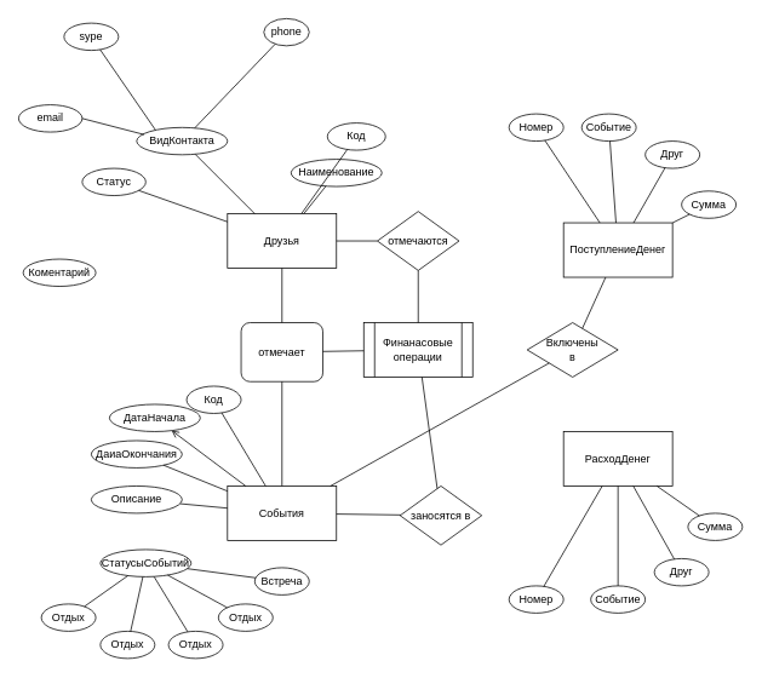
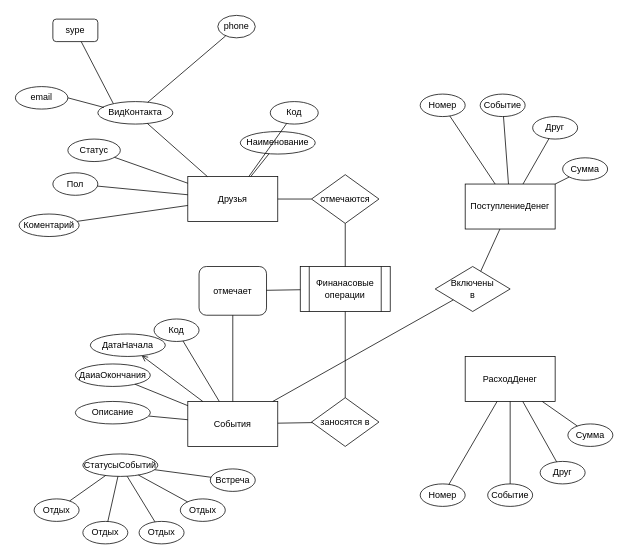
  <mxCell id="0" />
  <mxCell id="1" parent="0" />
  <mxCell id="2" value="Код" style="ellipse;whiteSpace=wrap;html=1;" vertex="1" parent="1"><mxGeometry x="360" y="135" width="64" height="30" as="geometry" /></mxCell>
  <mxCell id="3" value="Друзья" style="rounded=0;whiteSpace=wrap;html=1;" vertex="1" parent="1"><mxGeometry x="250" y="235" width="120" height="60" as="geometry" /></mxCell>
  <mxCell id="4" value="Финанасовые операции" style="shape=process;whiteSpace=wrap;html=1;backgroundOutline=1;" vertex="1" parent="1"><mxGeometry x="400" y="355" width="120" height="60" as="geometry" /></mxCell>
  <mxCell id="5" value="События" style="rounded=0;whiteSpace=wrap;html=1;" vertex="1" parent="1"><mxGeometry x="250" y="535" width="120" height="60" as="geometry" /></mxCell>
  <mxCell id="6" value="ПоступлениеДенег" style="rounded=0;whiteSpace=wrap;html=1;" vertex="1" parent="1"><mxGeometry x="620" y="245" width="120" height="60" as="geometry" /></mxCell>
  <mxCell id="7" value="РасходДенег" style="rounded=0;whiteSpace=wrap;html=1;" vertex="1" parent="1"><mxGeometry x="620" y="475" width="120" height="60" as="geometry" /></mxCell>
  <mxCell id="8" value="Включены &lt;br&gt;в" style="rhombus;whiteSpace=wrap;html=1;" vertex="1" parent="1"><mxGeometry x="580" y="355" width="100" height="60" as="geometry" /></mxCell>
  <mxCell id="9" value="" style="endArrow=none;html=1;rounded=0;" edge="1" parent="1" source="8" target="6"><mxGeometry width="50" height="50" relative="1" as="geometry"><mxPoint x="620" y="355" as="sourcePoint" /><mxPoint x="620" y="255" as="targetPoint" /></mxGeometry></mxCell>
  <mxCell id="10" value="отмечаются" style="rhombus;whiteSpace=wrap;html=1;" vertex="1" parent="1"><mxGeometry x="415" y="232.5" width="90" height="65" as="geometry" /></mxCell>
- <mxCell id="11" value="заносятся в" style="rhombus;whiteSpace=wrap;html=1;" vertex="1" parent="1"><mxGeometry x="440" y="535" width="90" height="65" as="geometry" /></mxCell>
+ <mxCell id="11" value="заносятся в" style="rhombus;whiteSpace=wrap;html=1;" vertex="1" parent="1"><mxGeometry x="415" y="530" width="90" height="65" as="geometry" /></mxCell>
  <mxCell id="12" value="Наименование" style="ellipse;whiteSpace=wrap;html=1;" vertex="1" parent="1"><mxGeometry x="320" y="175" width="100" height="30" as="geometry" /></mxCell>
- <mxCell id="13" value="ВидКонтакта" style="ellipse;whiteSpace=wrap;html=1;" vertex="1" parent="1"><mxGeometry x="150" y="140" width="100" height="30" as="geometry" /></mxCell>
+ <mxCell id="13" value="ВидКонтакта" style="ellipse;whiteSpace=wrap;html=1;" vertex="1" parent="1"><mxGeometry x="130" y="135" width="100" height="30" as="geometry" /></mxCell>
  <mxCell id="14" value="Статус" style="ellipse;whiteSpace=wrap;html=1;rounded=0;" vertex="1" parent="1"><mxGeometry x="90" y="185" width="70" height="30" as="geometry" /></mxCell>
+ <mxCell id="15" value="Пол" style="ellipse;whiteSpace=wrap;html=1;rounded=0;" vertex="1" parent="1"><mxGeometry x="70" y="230" width="60" height="30" as="geometry" /></mxCell>
+ <mxCell id="16" value="" style="endArrow=none;html=1;rounded=0;strokeWidth=1;" edge="1" parent="1" source="15" target="3"><mxGeometry width="50" height="50" relative="1" as="geometry"><mxPoint x="180" y="335" as="sourcePoint" /><mxPoint x="230" y="285" as="targetPoint" /></mxGeometry></mxCell>
  <mxCell id="17" value="" style="endArrow=none;html=1;rounded=0;strokeWidth=1;" edge="1" parent="1" source="14" target="3"><mxGeometry width="50" height="50" relative="1" as="geometry"><mxPoint x="100" y="355" as="sourcePoint" /><mxPoint x="150" y="305" as="targetPoint" /></mxGeometry></mxCell>
  <mxCell id="18" value="" style="endArrow=none;html=1;rounded=0;strokeWidth=1;entryX=1;entryY=0.5;entryDx=0;entryDy=0;exitX=0.082;exitY=0.26;exitDx=0;exitDy=0;exitPerimeter=0;" edge="1" parent="1" source="13" target="23"><mxGeometry width="50" height="50" relative="1" as="geometry"><mxPoint x="150" y="135" as="sourcePoint" /><mxPoint x="205" y="65" as="targetPoint" /></mxGeometry></mxCell>
  <mxCell id="19" value="" style="endArrow=none;html=1;rounded=0;strokeWidth=1;" edge="1" parent="1" source="13" target="3"><mxGeometry width="50" height="50" relative="1" as="geometry"><mxPoint x="160" y="365" as="sourcePoint" /><mxPoint x="210" y="315" as="targetPoint" /></mxGeometry></mxCell>
  <mxCell id="20" value="" style="endArrow=none;html=1;rounded=0;strokeWidth=1;" edge="1" parent="1" source="12" target="3"><mxGeometry width="50" height="50" relative="1" as="geometry"><mxPoint x="170" y="375" as="sourcePoint" /><mxPoint x="220" y="325" as="targetPoint" /></mxGeometry></mxCell>
  <mxCell id="21" value="" style="endArrow=none;html=1;rounded=0;strokeWidth=1;" edge="1" parent="1" source="3" target="2"><mxGeometry width="50" height="50" relative="1" as="geometry"><mxPoint x="180" y="385" as="sourcePoint" /><mxPoint x="230" y="335" as="targetPoint" /></mxGeometry></mxCell>
  <mxCell id="22" value="ДатаНачала" style="ellipse;whiteSpace=wrap;html=1;" vertex="1" parent="1"><mxGeometry x="120" y="445" width="100" height="30" as="geometry" /></mxCell>
  <mxCell id="23" value="email" style="ellipse;whiteSpace=wrap;html=1;" vertex="1" parent="1"><mxGeometry x="20" y="115" width="70" height="30" as="geometry" /></mxCell>
- <mxCell id="24" value="sype" style="ellipse;whiteSpace=wrap;html=1;" vertex="1" parent="1"><mxGeometry x="70" y="25" width="60" height="30" as="geometry" /></mxCell>
+ <mxCell id="24" value="sype" style="whiteSpace=wrap;html=1;rounded=1;" vertex="1" parent="1"><mxGeometry x="70" y="25" width="60" height="30" as="geometry" /></mxCell>
  <mxCell id="25" value="phone" style="ellipse;whiteSpace=wrap;html=1;" vertex="1" parent="1"><mxGeometry x="290" y="20" width="50" height="30" as="geometry" /></mxCell>
  <mxCell id="26" value="" style="endArrow=none;html=1;rounded=0;strokeWidth=1;exitX=0.206;exitY=0.087;exitDx=0;exitDy=0;exitPerimeter=0;" edge="1" parent="1" source="13" target="24"><mxGeometry width="50" height="50" relative="1" as="geometry"><mxPoint x="146.528" y="95.005" as="sourcePoint" /><mxPoint x="103.475" y="46.075" as="targetPoint" /></mxGeometry></mxCell>
  <mxCell id="27" value="" style="endArrow=none;html=1;rounded=0;strokeWidth=1;" edge="1" parent="1" source="13" target="25"><mxGeometry width="50" height="50" relative="1" as="geometry"><mxPoint x="184.408" y="179.465" as="sourcePoint" /><mxPoint x="141.355" y="130.535" as="targetPoint" /></mxGeometry></mxCell>
  <mxCell id="28" value="" style="endArrow=none;html=1;rounded=0;strokeWidth=1;" edge="1" parent="1" source="5" target="11"><mxGeometry width="50" height="50" relative="1" as="geometry"><mxPoint x="410" y="505" as="sourcePoint" /><mxPoint x="460" y="455" as="targetPoint" /></mxGeometry></mxCell>
  <mxCell id="29" value="" style="endArrow=none;html=1;rounded=0;strokeWidth=1;" edge="1" parent="1" source="3" target="10"><mxGeometry width="50" height="50" relative="1" as="geometry"><mxPoint x="440" y="375" as="sourcePoint" /><mxPoint x="490" y="325" as="targetPoint" /></mxGeometry></mxCell>
  <mxCell id="30" value="" style="endArrow=none;html=1;rounded=0;strokeWidth=1;" edge="1" parent="1" source="11" target="4"><mxGeometry width="50" height="50" relative="1" as="geometry"><mxPoint x="310" y="495" as="sourcePoint" /><mxPoint x="360" y="445" as="targetPoint" /></mxGeometry></mxCell>
  <mxCell id="31" value="ДаиаОкончания" style="ellipse;whiteSpace=wrap;html=1;" vertex="1" parent="1"><mxGeometry x="100" y="485" width="100" height="30" as="geometry" /></mxCell>
  <mxCell id="32" value="Описание" style="ellipse;whiteSpace=wrap;html=1;" vertex="1" parent="1"><mxGeometry x="100" y="535" width="100" height="30" as="geometry" /></mxCell>
  <mxCell id="33" value="СтатусыСобытий" style="ellipse;whiteSpace=wrap;html=1;" vertex="1" parent="1"><mxGeometry x="110" y="605" width="100" height="30" as="geometry" /></mxCell>
  <mxCell id="34" value="" style="endArrow=open;html=1;rounded=0;strokeWidth=1;" edge="1" parent="1" source="5" target="22"><mxGeometry width="50" height="50" relative="1" as="geometry"><mxPoint x="210" y="565" as="sourcePoint" /><mxPoint x="260" y="515" as="targetPoint" /></mxGeometry></mxCell>
  <mxCell id="35" value="" style="endArrow=none;html=1;rounded=0;strokeWidth=1;" edge="1" parent="1" source="5" target="31"><mxGeometry width="50" height="50" relative="1" as="geometry"><mxPoint x="320" y="545" as="sourcePoint" /><mxPoint x="320" y="505" as="targetPoint" /></mxGeometry></mxCell>
  <mxCell id="36" value="" style="endArrow=none;html=1;rounded=0;strokeWidth=1;" edge="1" parent="1" source="5" target="32"><mxGeometry width="50" height="50" relative="1" as="geometry"><mxPoint x="330" y="555" as="sourcePoint" /><mxPoint x="330" y="515" as="targetPoint" /></mxGeometry></mxCell>
  <mxCell id="37" value="" style="endArrow=none;html=1;rounded=0;strokeWidth=1;" edge="1" parent="1" source="5" target="8"><mxGeometry width="50" height="50" relative="1" as="geometry"><mxPoint x="340" y="565" as="sourcePoint" /><mxPoint x="340" y="525" as="targetPoint" /></mxGeometry></mxCell>
  <mxCell id="38" value="Встреча" style="ellipse;whiteSpace=wrap;html=1;" vertex="1" parent="1"><mxGeometry x="280" y="625" width="60" height="30" as="geometry" /></mxCell>
  <mxCell id="39" value="Отдых" style="ellipse;whiteSpace=wrap;html=1;" vertex="1" parent="1"><mxGeometry x="240" y="665" width="60" height="30" as="geometry" /></mxCell>
  <mxCell id="40" value="Отдых" style="ellipse;whiteSpace=wrap;html=1;" vertex="1" parent="1"><mxGeometry x="185" y="695" width="60" height="30" as="geometry" /></mxCell>
  <mxCell id="41" value="Коментарий" style="ellipse;whiteSpace=wrap;html=1;rounded=0;" vertex="1" parent="1"><mxGeometry x="25" y="285" width="80" height="30" as="geometry" /></mxCell>
+ <mxCell id="42" value="" style="endArrow=none;html=1;rounded=0;strokeWidth=1;" edge="1" parent="1" source="41" target="3"><mxGeometry width="50" height="50" relative="1" as="geometry"><mxPoint x="350" y="615" as="sourcePoint" /><mxPoint x="350" y="575" as="targetPoint" /></mxGeometry></mxCell>
  <mxCell id="43" value="Отдых" style="ellipse;whiteSpace=wrap;html=1;" vertex="1" parent="1"><mxGeometry x="110" y="695" width="60" height="30" as="geometry" /></mxCell>
  <mxCell id="44" value="Отдых" style="ellipse;whiteSpace=wrap;html=1;" vertex="1" parent="1"><mxGeometry x="45" y="665" width="60" height="30" as="geometry" /></mxCell>
  <mxCell id="45" value="" style="endArrow=none;html=1;rounded=0;strokeWidth=1;" edge="1" parent="1" source="33" target="38"><mxGeometry width="50" height="50" relative="1" as="geometry"><mxPoint x="360" y="585" as="sourcePoint" /><mxPoint x="360" y="545" as="targetPoint" /></mxGeometry></mxCell>
  <mxCell id="46" value="" style="endArrow=none;html=1;rounded=0;strokeWidth=1;" edge="1" parent="1" source="39" target="33"><mxGeometry width="50" height="50" relative="1" as="geometry"><mxPoint x="380" y="605" as="sourcePoint" /><mxPoint x="380" y="565" as="targetPoint" /></mxGeometry></mxCell>
  <mxCell id="47" value="" style="endArrow=none;html=1;rounded=0;strokeWidth=1;" edge="1" parent="1" source="33" target="40"><mxGeometry width="50" height="50" relative="1" as="geometry"><mxPoint x="390" y="615" as="sourcePoint" /><mxPoint x="390" y="575" as="targetPoint" /></mxGeometry></mxCell>
  <mxCell id="48" value="" style="endArrow=none;html=1;rounded=0;strokeWidth=1;" edge="1" parent="1" source="33" target="43"><mxGeometry width="50" height="50" relative="1" as="geometry"><mxPoint x="179.048" y="644.752" as="sourcePoint" /><mxPoint x="216.233" y="705.655" as="targetPoint" /></mxGeometry></mxCell>
  <mxCell id="49" value="" style="endArrow=none;html=1;rounded=0;strokeWidth=1;" edge="1" parent="1" source="33" target="44"><mxGeometry width="50" height="50" relative="1" as="geometry"><mxPoint x="189.048" y="654.752" as="sourcePoint" /><mxPoint x="226.233" y="715.655" as="targetPoint" /></mxGeometry></mxCell>
  <mxCell id="50" value="отмечает" style="whiteSpace=wrap;html=1;rounded=1;" vertex="1" parent="1"><mxGeometry x="265" y="355" width="90" height="65" as="geometry" /></mxCell>
  <mxCell id="51" value="" style="endArrow=none;html=1;rounded=0;strokeWidth=1;" edge="1" parent="1" source="50" target="5"><mxGeometry width="50" height="50" relative="1" as="geometry"><mxPoint x="199.048" y="664.752" as="sourcePoint" /><mxPoint x="236.233" y="725.655" as="targetPoint" /></mxGeometry></mxCell>
- <mxCell id="52" value="" style="endArrow=none;html=1;rounded=0;strokeWidth=1;" edge="1" parent="1" source="3" target="50"><mxGeometry width="50" height="50" relative="1" as="geometry"><mxPoint x="209.048" y="674.752" as="sourcePoint" /><mxPoint x="246.233" y="735.655" as="targetPoint" /></mxGeometry></mxCell>
  <mxCell id="53" value="" style="endArrow=none;html=1;rounded=0;strokeWidth=1;" edge="1" parent="1" source="50" target="4"><mxGeometry width="50" height="50" relative="1" as="geometry"><mxPoint x="219.048" y="684.752" as="sourcePoint" /><mxPoint x="256.233" y="745.655" as="targetPoint" /></mxGeometry></mxCell>
  <mxCell id="54" value="" style="endArrow=none;html=1;rounded=0;strokeWidth=1;" edge="1" parent="1" source="4" target="10"><mxGeometry width="50" height="50" relative="1" as="geometry"><mxPoint x="189.048" y="694.752" as="sourcePoint" /><mxPoint x="226.233" y="755.655" as="targetPoint" /></mxGeometry></mxCell>
  <mxCell id="55" value="Номер" style="ellipse;whiteSpace=wrap;html=1;" vertex="1" parent="1"><mxGeometry x="560" y="645" width="60" height="30" as="geometry" /></mxCell>
  <mxCell id="56" value="Код" style="ellipse;whiteSpace=wrap;html=1;" vertex="1" parent="1"><mxGeometry x="205" y="425" width="60" height="30" as="geometry" /></mxCell>
  <mxCell id="57" value="" style="endArrow=none;html=1;rounded=0;strokeWidth=1;" edge="1" parent="1" source="5" target="56"><mxGeometry width="50" height="50" relative="1" as="geometry"><mxPoint x="280" y="545" as="sourcePoint" /><mxPoint x="198.57" y="483.927" as="targetPoint" /></mxGeometry></mxCell>
  <mxCell id="58" value="Номер" style="ellipse;whiteSpace=wrap;html=1;" vertex="1" parent="1"><mxGeometry x="560" y="125" width="60" height="30" as="geometry" /></mxCell>
  <mxCell id="59" value="Событие" style="ellipse;whiteSpace=wrap;html=1;" vertex="1" parent="1"><mxGeometry x="640" y="125" width="60" height="30" as="geometry" /></mxCell>
  <mxCell id="60" value="Друг" style="ellipse;whiteSpace=wrap;html=1;" vertex="1" parent="1"><mxGeometry x="710" y="155" width="60" height="30" as="geometry" /></mxCell>
  <mxCell id="61" value="Сумма" style="ellipse;whiteSpace=wrap;html=1;" vertex="1" parent="1"><mxGeometry x="750" y="210" width="60" height="30" as="geometry" /></mxCell>
  <mxCell id="62" value="Событие" style="ellipse;whiteSpace=wrap;html=1;" vertex="1" parent="1"><mxGeometry x="650" y="645" width="60" height="30" as="geometry" /></mxCell>
  <mxCell id="63" value="Друг" style="ellipse;whiteSpace=wrap;html=1;" vertex="1" parent="1"><mxGeometry x="720" y="615" width="60" height="30" as="geometry" /></mxCell>
  <mxCell id="64" value="Сумма" style="ellipse;whiteSpace=wrap;html=1;" vertex="1" parent="1"><mxGeometry x="757" y="565" width="60" height="30" as="geometry" /></mxCell>
  <mxCell id="65" value="" style="endArrow=none;html=1;rounded=0;strokeWidth=1;" edge="1" parent="1" source="55" target="7"><mxGeometry width="50" height="50" relative="1" as="geometry"><mxPoint x="180" y="597" as="sourcePoint" /><mxPoint x="121.662" y="618.391" as="targetPoint" /></mxGeometry></mxCell>
  <mxCell id="66" value="" style="endArrow=none;html=1;rounded=0;strokeWidth=1;" edge="1" parent="1" source="62" target="7"><mxGeometry width="50" height="50" relative="1" as="geometry"><mxPoint x="604.562" y="655.174" as="sourcePoint" /><mxPoint x="620.526" y="605" as="targetPoint" /></mxGeometry></mxCell>
  <mxCell id="67" value="" style="endArrow=none;html=1;rounded=0;strokeWidth=1;" edge="1" parent="1" source="6" target="61"><mxGeometry width="50" height="50" relative="1" as="geometry"><mxPoint x="710.002" y="325.174" as="sourcePoint" /><mxPoint x="725.966" y="275" as="targetPoint" /></mxGeometry></mxCell>
  <mxCell id="68" value="" style="endArrow=none;html=1;rounded=0;strokeWidth=1;" edge="1" parent="1" source="64" target="7"><mxGeometry width="50" height="50" relative="1" as="geometry"><mxPoint x="624.562" y="675.174" as="sourcePoint" /><mxPoint x="640.526" y="625" as="targetPoint" /></mxGeometry></mxCell>
  <mxCell id="69" value="" style="endArrow=none;html=1;rounded=0;strokeWidth=1;" edge="1" parent="1" source="63" target="7"><mxGeometry width="50" height="50" relative="1" as="geometry"><mxPoint x="634.562" y="685.174" as="sourcePoint" /><mxPoint x="650.526" y="635" as="targetPoint" /></mxGeometry></mxCell>
  <mxCell id="70" value="" style="endArrow=none;html=1;rounded=0;strokeWidth=1;" edge="1" parent="1" source="6" target="58"><mxGeometry width="50" height="50" relative="1" as="geometry"><mxPoint x="690" y="235" as="sourcePoint" /><mxPoint x="760" y="235" as="targetPoint" /></mxGeometry></mxCell>
  <mxCell id="71" value="" style="endArrow=none;html=1;rounded=0;strokeWidth=1;" edge="1" parent="1" source="6" target="59"><mxGeometry width="50" height="50" relative="1" as="geometry"><mxPoint x="687" y="275" as="sourcePoint" /><mxPoint x="757" y="275" as="targetPoint" /></mxGeometry></mxCell>
  <mxCell id="72" value="" style="endArrow=none;html=1;rounded=0;strokeWidth=1;" edge="1" parent="1" source="6" target="60"><mxGeometry width="50" height="50" relative="1" as="geometry"><mxPoint x="710" y="255" as="sourcePoint" /><mxPoint x="780" y="255" as="targetPoint" /></mxGeometry></mxCell>
